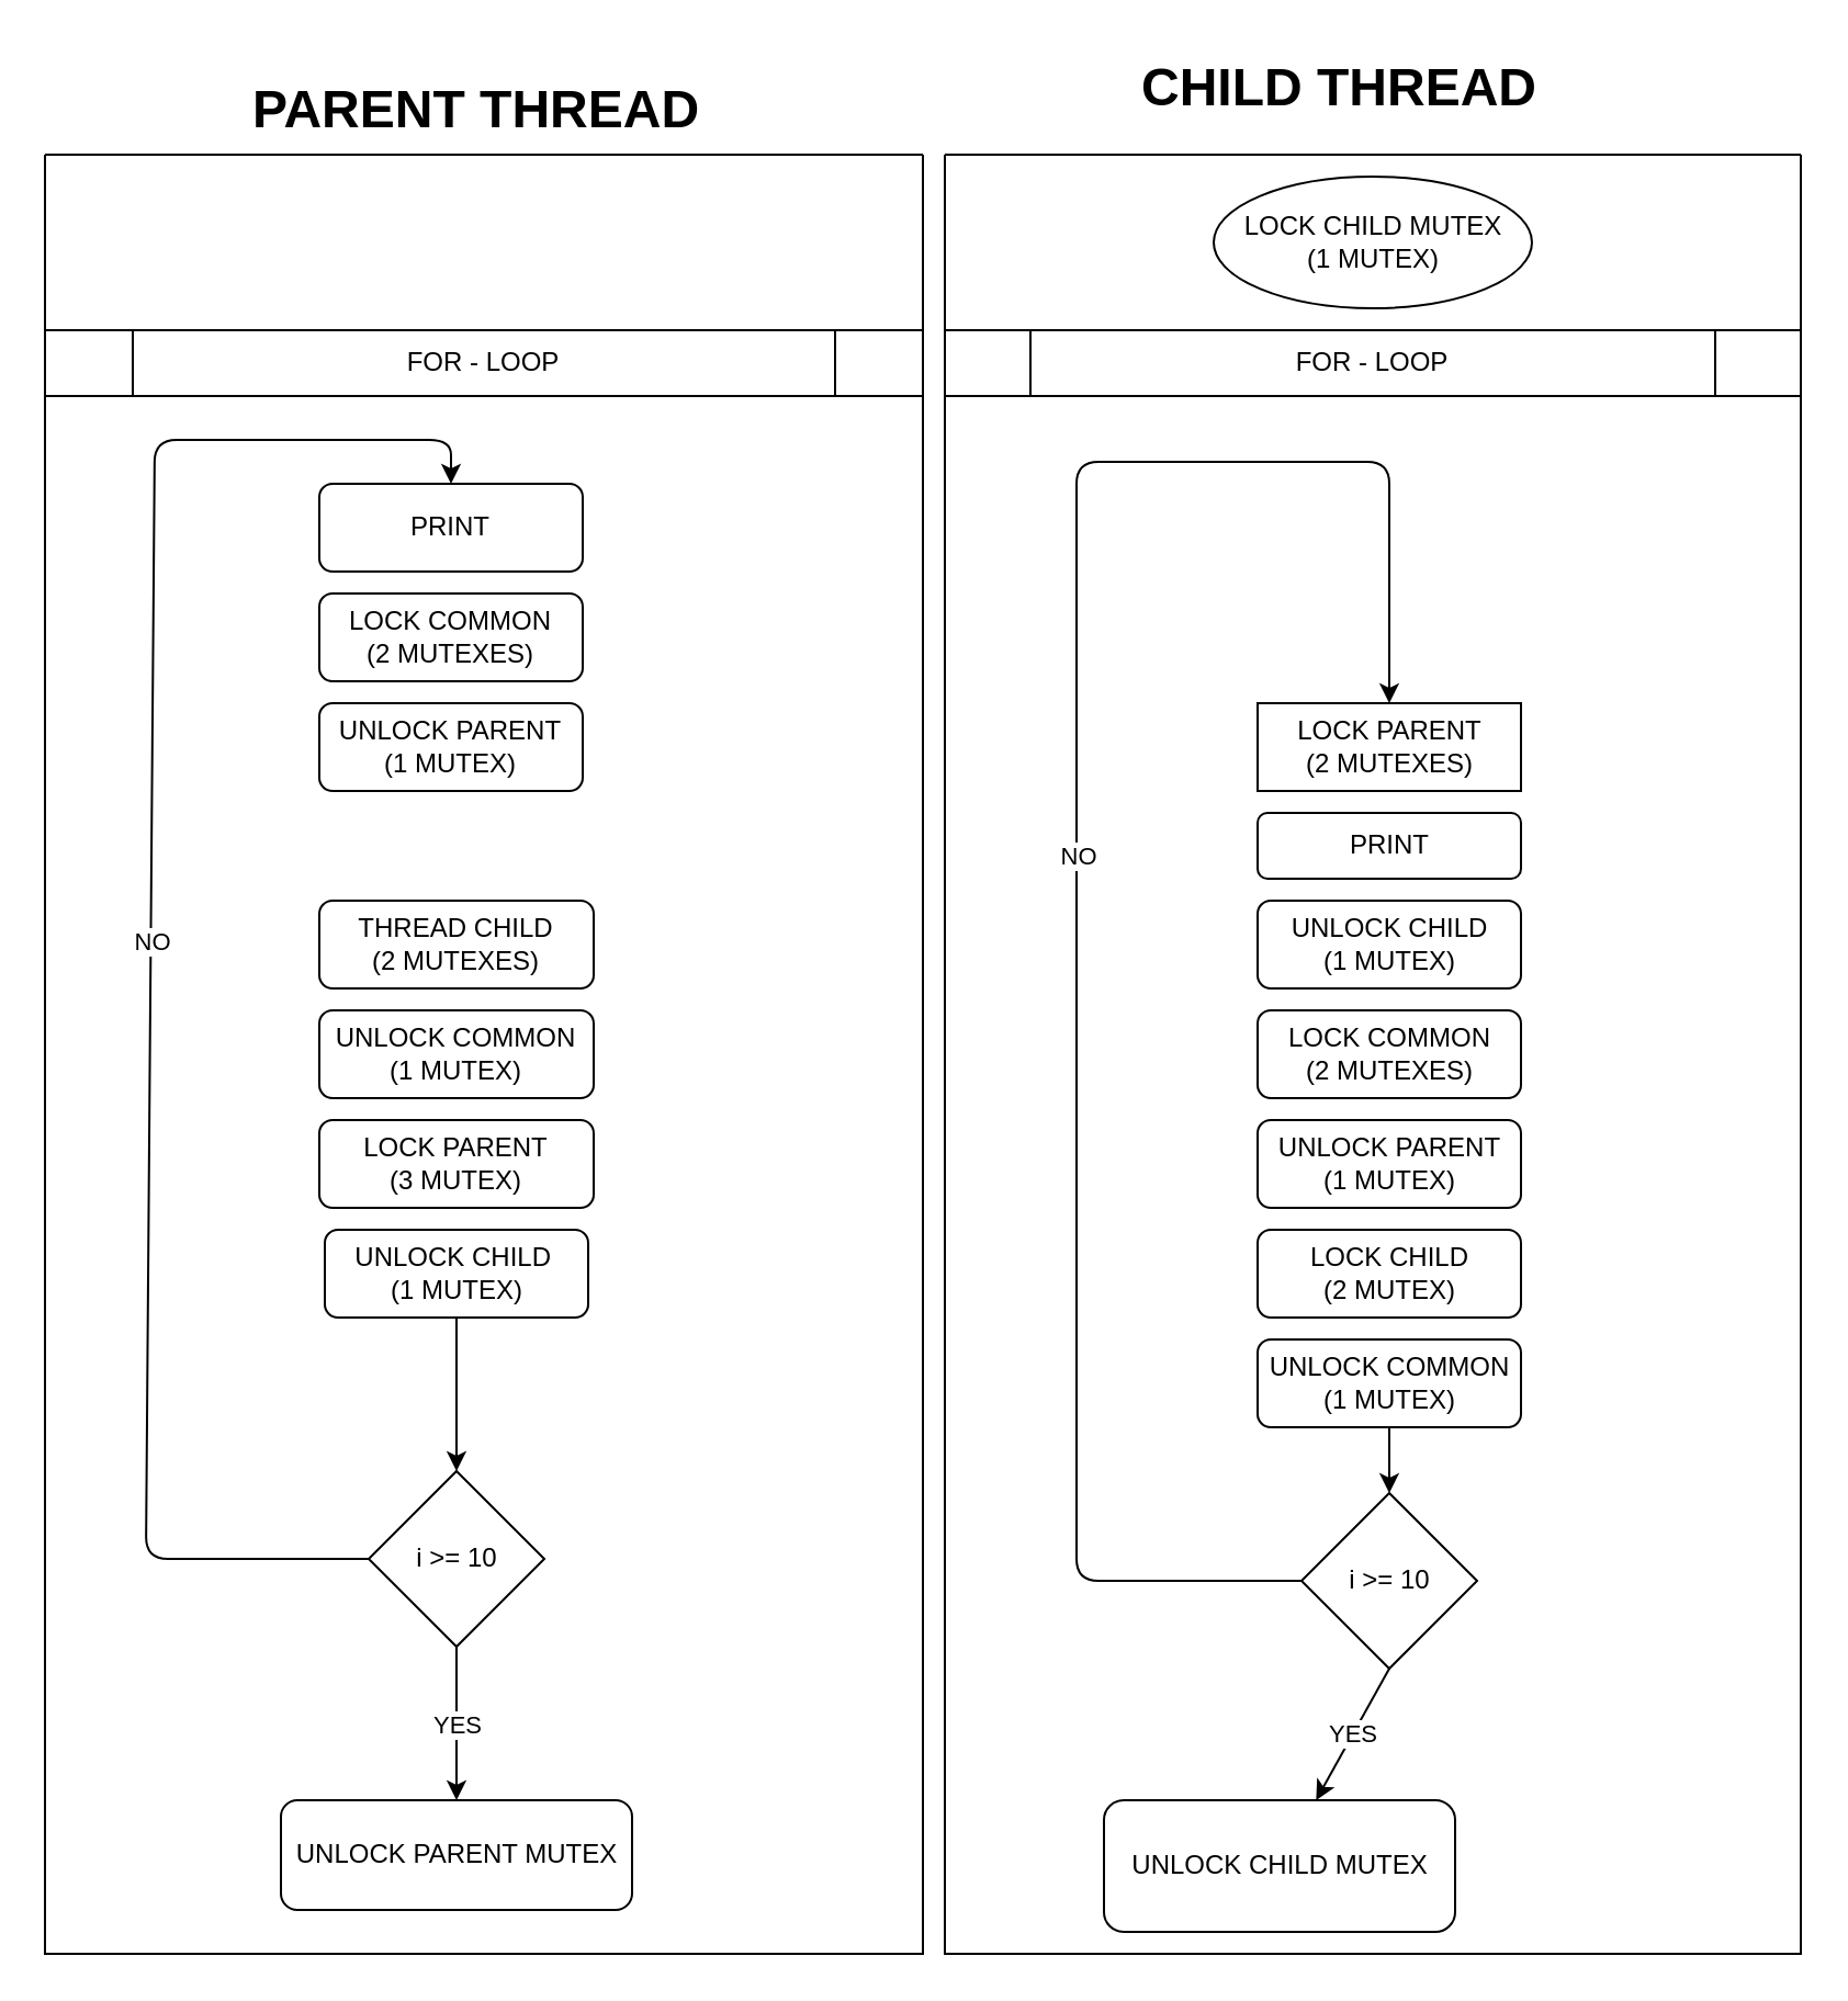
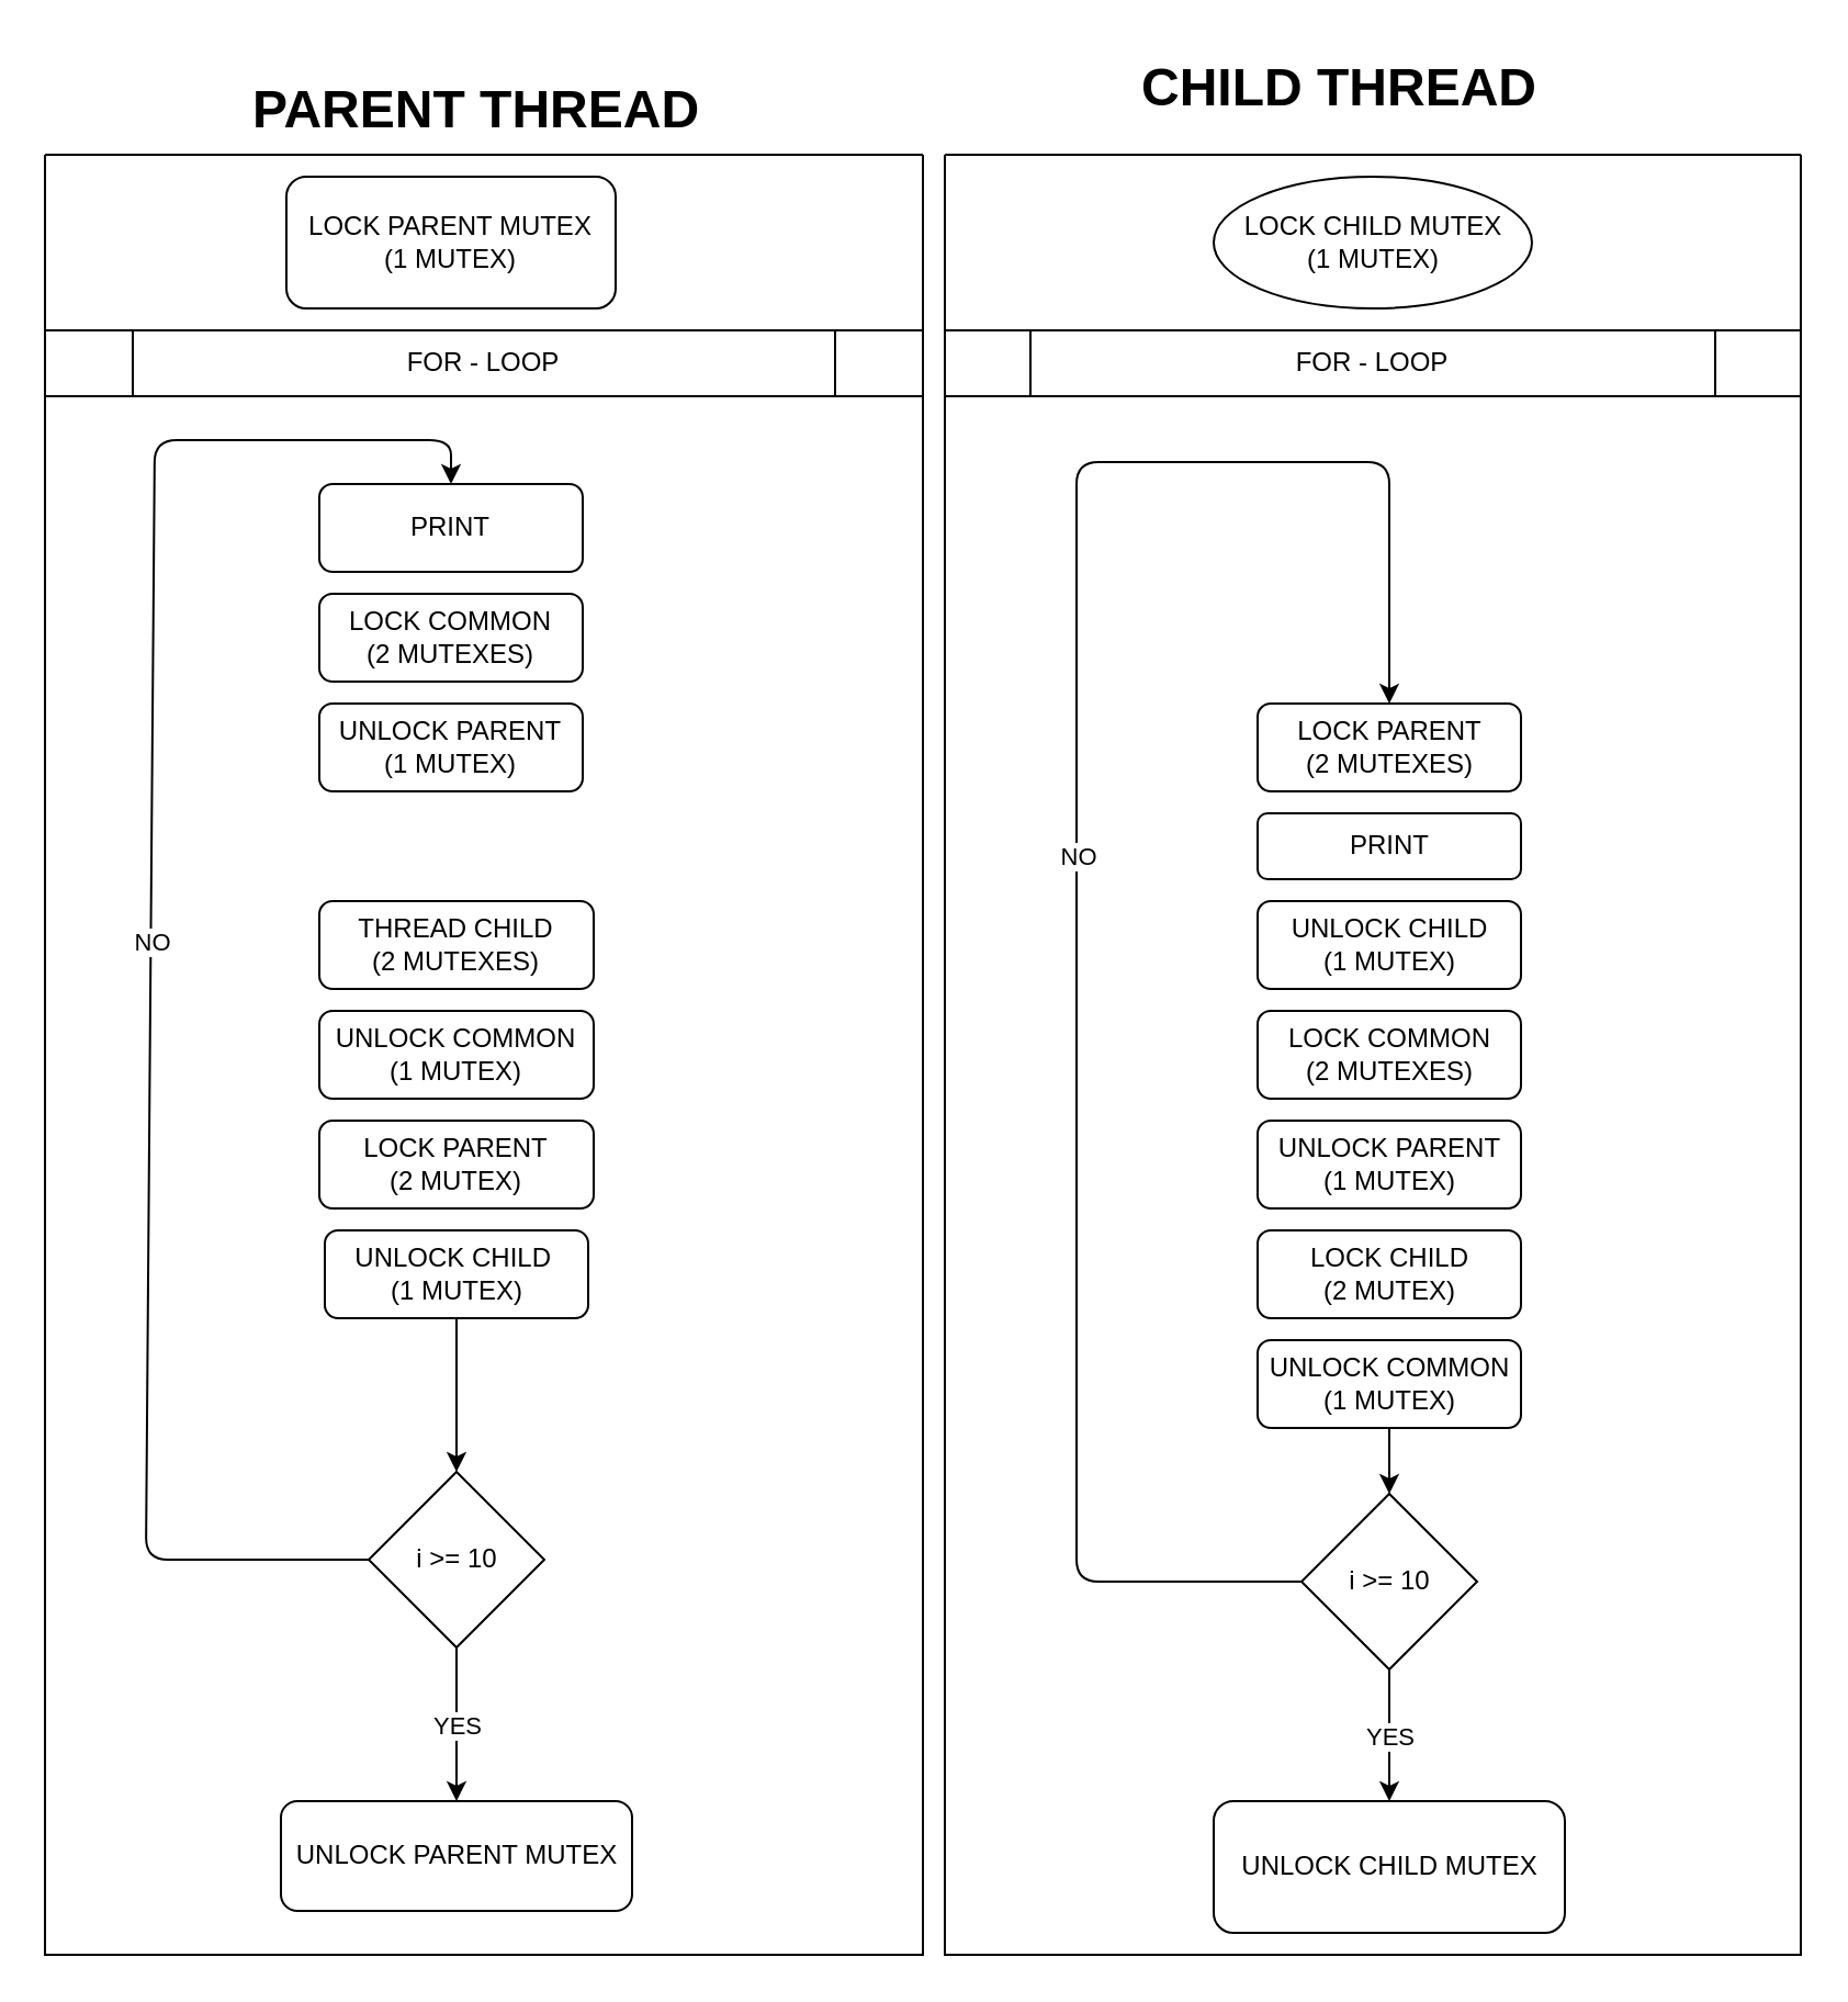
  <mxCell id="0" />
  <mxCell id="1" parent="0" />
  <mxCell id="2" value="" style="swimlane;startSize=0;" vertex="1" parent="1"><mxGeometry x="20" y="70" width="400" height="820" as="geometry"><mxRectangle x="120" y="70" width="50" height="40" as="alternateBounds" /></mxGeometry></mxCell>
+ <mxCell id="3" value="LOCK PARENT MUTEX&lt;br&gt;(1 MUTEX)" style="rounded=1;whiteSpace=wrap;html=1;" vertex="1" parent="2"><mxGeometry x="110" y="10" width="150" height="60" as="geometry" /></mxCell>
  <mxCell id="4" value="PRINT" style="rounded=1;whiteSpace=wrap;html=1;" vertex="1" parent="2"><mxGeometry x="125" y="150" width="120" height="40" as="geometry" /></mxCell>
  <mxCell id="5" value="UNLOCK CHILD&amp;nbsp;&lt;br&gt;(1 MUTEX)" style="rounded=1;whiteSpace=wrap;html=1;" vertex="1" parent="2"><mxGeometry x="127.5" y="490" width="120" height="40" as="geometry" /></mxCell>
  <mxCell id="6" value="i &amp;gt;= 10" style="rhombus;whiteSpace=wrap;html=1;" vertex="1" parent="2"><mxGeometry x="147.5" y="600" width="80" height="80" as="geometry" /></mxCell>
  <mxCell id="7" value="UNLOCK PARENT MUTEX" style="rounded=1;whiteSpace=wrap;html=1;" vertex="1" parent="2"><mxGeometry x="107.5" y="750" width="160" height="50" as="geometry" /></mxCell>
  <mxCell id="8" value="" style="endArrow=classic;html=1;exitX=0.5;exitY=1;exitDx=0;exitDy=0;" edge="1" parent="2" source="6" target="7"><mxGeometry relative="1" as="geometry"><mxPoint x="160" y="580" as="sourcePoint" /><mxPoint x="260" y="580" as="targetPoint" /></mxGeometry></mxCell>
  <mxCell id="9" value="YES" style="edgeLabel;resizable=0;html=1;align=center;verticalAlign=middle;" connectable="0" vertex="1" parent="8"><mxGeometry relative="1" as="geometry" /></mxCell>
  <mxCell id="10" value="" style="endArrow=classic;html=1;exitX=0;exitY=0.5;exitDx=0;exitDy=0;entryX=0.5;entryY=0;entryDx=0;entryDy=0;" edge="1" parent="2" source="6" target="4"><mxGeometry relative="1" as="geometry"><mxPoint x="70" y="520" as="sourcePoint" /><mxPoint x="170" y="520" as="targetPoint" /><Array as="points"><mxPoint x="46" y="640" /><mxPoint x="50" y="130" /><mxPoint x="185" y="130" /></Array></mxGeometry></mxCell>
  <mxCell id="11" value="NO" style="edgeLabel;resizable=0;html=1;align=center;verticalAlign=middle;" connectable="0" vertex="1" parent="10"><mxGeometry relative="1" as="geometry" /></mxCell>
  <mxCell id="12" value="LOCK COMMON&lt;br&gt;(2 MUTEXES)" style="rounded=1;whiteSpace=wrap;html=1;" vertex="1" parent="2"><mxGeometry x="125" y="200" width="120" height="40" as="geometry" /></mxCell>
  <mxCell id="13" value="UNLOCK PARENT&lt;br&gt;(1 MUTEX)" style="rounded=1;whiteSpace=wrap;html=1;" vertex="1" parent="2"><mxGeometry x="125" y="250" width="120" height="40" as="geometry" /></mxCell>
  <mxCell id="14" value="THREAD CHILD&lt;br&gt;(2 MUTEXES)" style="rounded=1;whiteSpace=wrap;html=1;" vertex="1" parent="2"><mxGeometry x="125" y="340" width="125" height="40" as="geometry" /></mxCell>
  <mxCell id="15" value="UNLOCK COMMON&lt;br&gt;(1 MUTEX)" style="rounded=1;whiteSpace=wrap;html=1;" vertex="1" parent="2"><mxGeometry x="125" y="390" width="125" height="40" as="geometry" /></mxCell>
- <mxCell id="16" value="LOCK PARENT&lt;br&gt;(3 MUTEX)" style="rounded=1;whiteSpace=wrap;html=1;" vertex="1" parent="2"><mxGeometry x="125" y="440" width="125" height="40" as="geometry" /></mxCell>
+ <mxCell id="16" value="LOCK PARENT&lt;br&gt;(2 MUTEX)" style="rounded=1;whiteSpace=wrap;html=1;" vertex="1" parent="2"><mxGeometry x="125" y="440" width="125" height="40" as="geometry" /></mxCell>
  <mxCell id="17" value="FOR - LOOP" style="shape=process;whiteSpace=wrap;html=1;backgroundOutline=1;" vertex="1" parent="2"><mxGeometry y="80" width="400" height="30" as="geometry" /></mxCell>
  <mxCell id="18" value="" style="endArrow=classic;html=1;exitX=0.5;exitY=1;exitDx=0;exitDy=0;entryX=0.5;entryY=0;entryDx=0;entryDy=0;" edge="1" parent="2" source="5" target="6"><mxGeometry width="50" height="50" relative="1" as="geometry"><mxPoint x="640" y="550" as="sourcePoint" /><mxPoint x="188" y="590" as="targetPoint" /></mxGeometry></mxCell>
  <mxCell id="19" value="" style="swimlane;startSize=0;" vertex="1" parent="1"><mxGeometry x="430" y="70" width="390" height="820" as="geometry" /></mxCell>
  <mxCell id="20" value="LOCK CHILD MUTEX&lt;br&gt;(1 MUTEX)" style="ellipse;whiteSpace=wrap;html=1;" vertex="1" parent="19"><mxGeometry x="122.5" y="10" width="145" height="60" as="geometry" /></mxCell>
- <mxCell id="21" value="LOCK PARENT&lt;br&gt;(2 MUTEXES)" style="whiteSpace=wrap;html=1;rounded=0;" vertex="1" parent="19"><mxGeometry x="142.5" y="250" width="120" height="40" as="geometry" /></mxCell>
+ <mxCell id="21" value="LOCK PARENT&lt;br&gt;(2 MUTEXES)" style="rounded=1;whiteSpace=wrap;html=1;" vertex="1" parent="19"><mxGeometry x="142.5" y="250" width="120" height="40" as="geometry" /></mxCell>
  <mxCell id="22" value="UNLOCK PARENT&lt;br&gt;(1 MUTEX)" style="rounded=1;whiteSpace=wrap;html=1;" vertex="1" parent="19"><mxGeometry x="142.5" y="440" width="120" height="40" as="geometry" /></mxCell>
  <mxCell id="23" value="i &amp;gt;= 10" style="rhombus;whiteSpace=wrap;html=1;" vertex="1" parent="19"><mxGeometry x="162.5" y="610" width="80" height="80" as="geometry" /></mxCell>
- <mxCell id="24" value="UNLOCK CHILD MUTEX" style="rounded=1;whiteSpace=wrap;html=1;" vertex="1" parent="19"><mxGeometry x="72.5" y="750" width="160" height="60" as="geometry" /></mxCell>
+ <mxCell id="24" value="UNLOCK CHILD MUTEX" style="rounded=1;whiteSpace=wrap;html=1;" vertex="1" parent="19"><mxGeometry x="122.5" y="750" width="160" height="60" as="geometry" /></mxCell>
  <mxCell id="25" value="" style="endArrow=classic;html=1;exitX=0.5;exitY=1;exitDx=0;exitDy=0;" edge="1" parent="19" source="23" target="24"><mxGeometry relative="1" as="geometry"><mxPoint x="147.5" y="530" as="sourcePoint" /><mxPoint x="247.5" y="530" as="targetPoint" /></mxGeometry></mxCell>
  <mxCell id="26" value="YES" style="edgeLabel;resizable=0;html=1;align=center;verticalAlign=middle;" connectable="0" vertex="1" parent="25"><mxGeometry relative="1" as="geometry" /></mxCell>
  <mxCell id="27" value="" style="endArrow=classic;html=1;exitX=0;exitY=0.5;exitDx=0;exitDy=0;entryX=0.5;entryY=0;entryDx=0;entryDy=0;" edge="1" parent="19" source="23" target="21"><mxGeometry relative="1" as="geometry"><mxPoint x="57.5" y="470" as="sourcePoint" /><mxPoint x="157.5" y="470" as="targetPoint" /><Array as="points"><mxPoint x="60" y="650" /><mxPoint x="60" y="140" /><mxPoint x="202.5" y="140" /></Array></mxGeometry></mxCell>
  <mxCell id="28" value="NO" style="edgeLabel;resizable=0;html=1;align=center;verticalAlign=middle;" connectable="0" vertex="1" parent="27"><mxGeometry relative="1" as="geometry" /></mxCell>
  <mxCell id="29" value="PRINT" style="rounded=1;whiteSpace=wrap;html=1;" vertex="1" parent="19"><mxGeometry x="142.5" y="300" width="120" height="30" as="geometry" /></mxCell>
  <mxCell id="30" value="UNLOCK CHILD&lt;br&gt;(1 MUTEX)" style="rounded=1;whiteSpace=wrap;html=1;" vertex="1" parent="19"><mxGeometry x="142.5" y="340" width="120" height="40" as="geometry" /></mxCell>
  <mxCell id="31" value="LOCK COMMON&lt;br&gt;(2 MUTEXES)" style="rounded=1;whiteSpace=wrap;html=1;" vertex="1" parent="19"><mxGeometry x="142.5" y="390" width="120" height="40" as="geometry" /></mxCell>
  <mxCell id="32" value="LOCK CHILD&lt;br&gt;(2 MUTEX)" style="rounded=1;whiteSpace=wrap;html=1;" vertex="1" parent="19"><mxGeometry x="142.5" y="490" width="120" height="40" as="geometry" /></mxCell>
  <mxCell id="33" value="UNLOCK COMMON&lt;br&gt;(1 MUTEX)" style="rounded=1;whiteSpace=wrap;html=1;" vertex="1" parent="19"><mxGeometry x="142.5" y="540" width="120" height="40" as="geometry" /></mxCell>
  <mxCell id="34" value="FOR - LOOP" style="shape=process;whiteSpace=wrap;html=1;backgroundOutline=1;" vertex="1" parent="19"><mxGeometry y="80" width="390" height="30" as="geometry" /></mxCell>
  <mxCell id="35" value="" style="endArrow=classic;html=1;exitX=0.5;exitY=1;exitDx=0;exitDy=0;" edge="1" parent="19" source="33" target="23"><mxGeometry width="50" height="50" relative="1" as="geometry"><mxPoint x="230" y="550" as="sourcePoint" /><mxPoint x="280" y="500" as="targetPoint" /></mxGeometry></mxCell>
  <mxCell id="36" value="&lt;h1&gt;PARENT THREAD&lt;/h1&gt;" style="text;html=1;strokeColor=none;fillColor=none;spacing=5;spacingTop=-20;whiteSpace=wrap;overflow=hidden;rounded=0;" vertex="1" parent="1"><mxGeometry x="110" y="30" width="215" height="40" as="geometry" /></mxCell>
  <mxCell id="37" value="&lt;h1&gt;CHILD THREAD&lt;/h1&gt;" style="text;html=1;strokeColor=none;fillColor=none;spacing=5;spacingTop=-20;whiteSpace=wrap;overflow=hidden;rounded=0;" vertex="1" parent="1"><mxGeometry x="515" y="20" width="190" height="40" as="geometry" /></mxCell>
